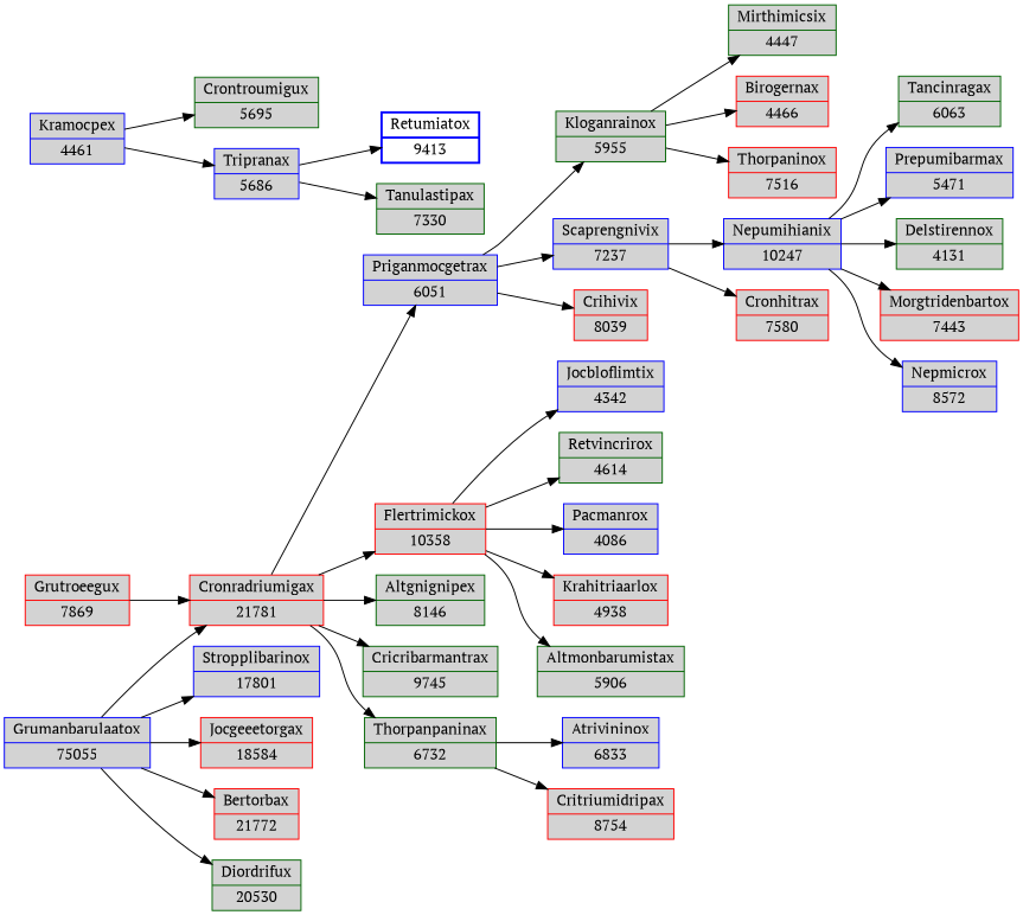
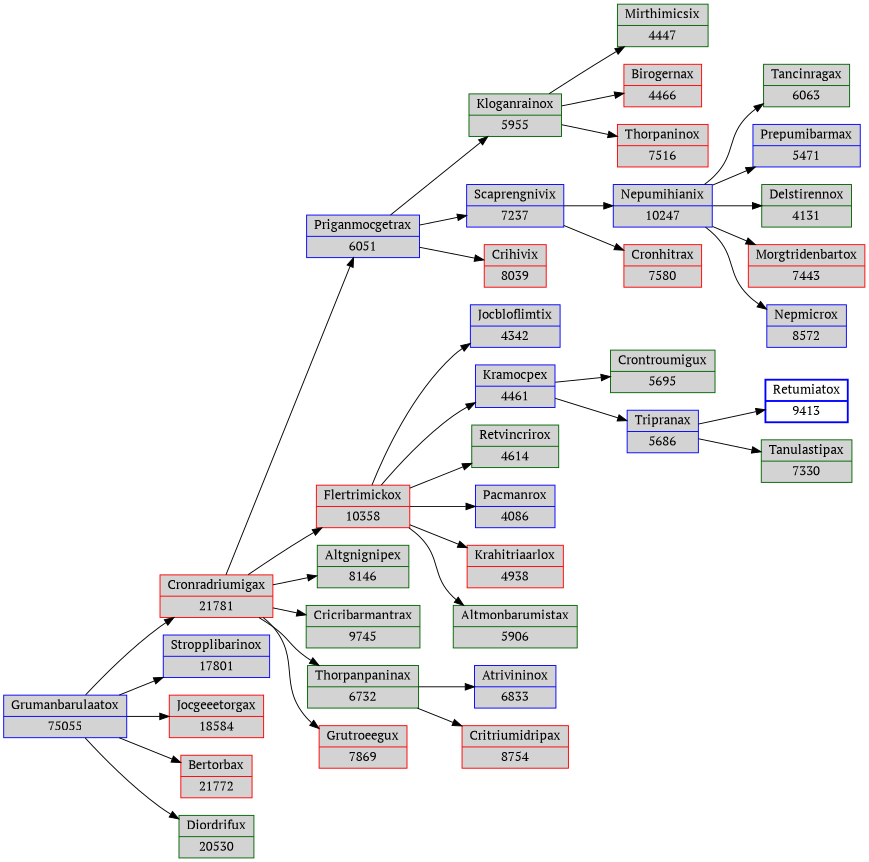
  digraph {
    fontname="PT Serif"
    rankdir=LR
    node [color=blue fillcolor=lightgrey fontname="PT Serif" shape=record style=filled]
    edge [fontname="PT Serif"]
    n1 [label="Grumanbarulaatox|75055"]
    n2 [color=red label="Cronradriumigax|21781"]
    n3 [label="Stropplibarinox|17801"]
    n4 [color=red label="Jocgeeetorgax|18584"]
    n5 [color=red label="Bertorbax|21772"]
    n6 [color=darkgreen label="Diordrifux|20530"]
    n7 [label="Priganmocgetrax|6051"]
    n8 [color=red label="Flertrimickox|10358"]
    n9 [color=darkgreen label="Altgnignipex|8146"]
    n10 [color=darkgreen label="Cricribarmantrax|9745"]
    n11 [color=darkgreen label="Thorpanpaninax|6732"]
    n12 [color=red label="Grutroeegux|7869"]
    n13 [color=darkgreen label="Kloganrainox|5955"]
    n14 [label="Scaprengnivix|7237"]
    n15 [color=red label="Crihivix|8039"]
    n16 [label="Jocbloflimtix|4342"]
    n17 [label="Kramocpex|4461"]
    n18 [color=darkgreen label="Retvincrirox|4614"]
    n19 [label="Pacmanrox|4086"]
    n20 [color=red label="Krahitriaarlox|4938"]
    n21 [color=darkgreen label="Altmonbarumistax|5906"]
    n22 [label="Atrivininox|6833"]
    n23 [color=red label="Critriumidripax|8754"]
    n24 [color=darkgreen label="Mirthimicsix|4447"]
    n25 [color=red label="Birogernax|4466"]
    n26 [color=red label="Thorpaninox|7516"]
    n27 [label="Nepumihianix|10247"]
    n28 [color=red label="Cronhitrax|7580"]
    n29 [color=darkgreen label="Tancinragax|6063"]
    n30 [label="Prepumibarmax|5471"]
    n31 [color=darkgreen label="Delstirennox|4131"]
    n32 [color=red label="Morgtridenbartox|7443"]
    n33 [label="Nepmicrox|8572"]
    n34 [color=darkgreen label="Crontroumigux|5695"]
    n35 [label="Tripranax|5686"]
    n36 [label="Retumiatox|9413" style=bold]
    n37 [color=darkgreen label="Tanulastipax|7330"]
    n1 -> n2
    n1 -> n3
    n1 -> n4
    n1 -> n5
    n1 -> n6
    n2 -> n7
    n2 -> n8
    n2 -> n9
    n2 -> n10
    n2 -> n11
-   n12 -> n2
+   n2 -> n12
    n7 -> n13
    n7 -> n14
    n7 -> n15
    n8 -> n16
+   n8 -> n17
    n8 -> n18
    n8 -> n19
    n8 -> n20
    n8 -> n21
    n11 -> n22
    n11 -> n23
    n13 -> n24
    n13 -> n25
    n13 -> n26
    n14 -> n27
    n14 -> n28
    n17 -> n34
    n17 -> n35
    n27 -> n29
    n27 -> n30
    n27 -> n31
    n27 -> n32
    n27 -> n33
    n35 -> n36
    n35 -> n37
  }
